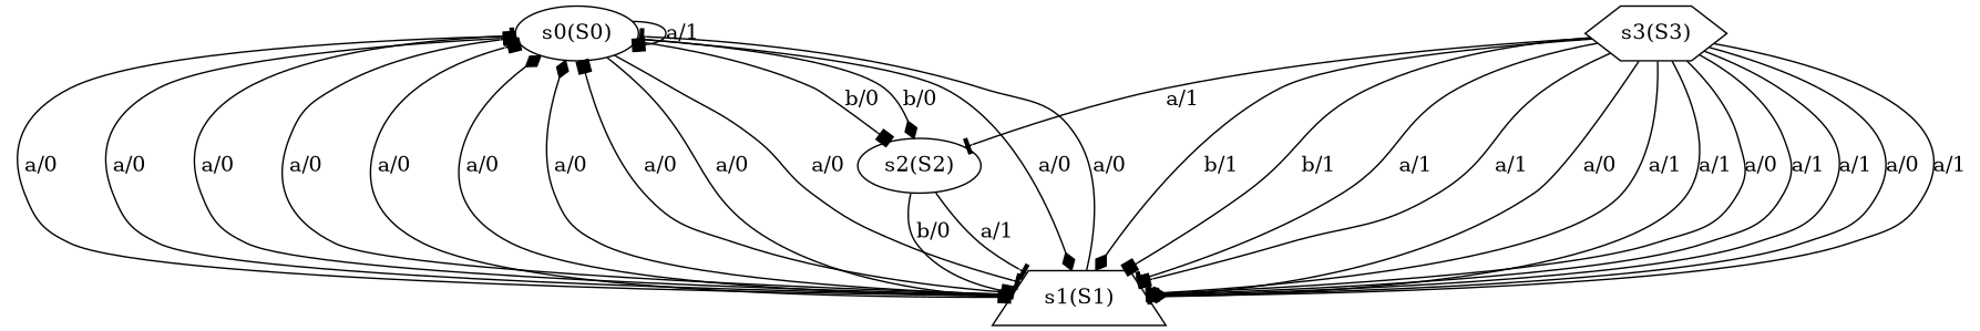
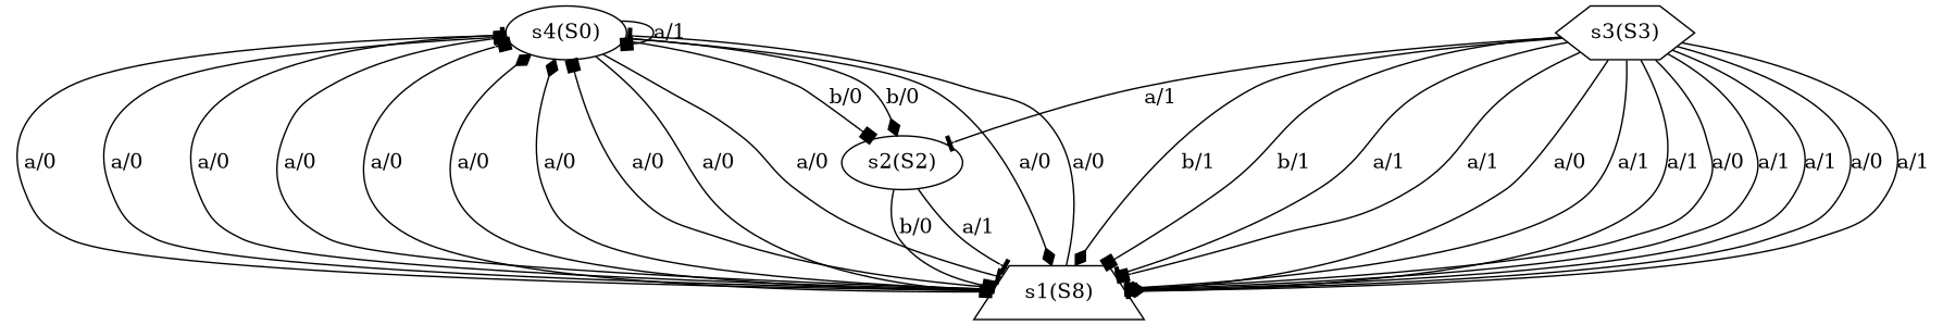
  digraph {
    node [shape=ellipse]
    edge [arrowhead=box]
-   n1 [label="s0(S0)"]
+   n1 [label="s4(S0)"]
    n2 [label="s2(S2)"]
-   n3 [label="s1(S1)" shape=trapezium]
+   n3 [label="s1(S8)" shape=trapezium]
    n4 [label="s3(S3)" shape=hexagon]
    n1 -> n1 [label="a/1"]
    n1 -> n2 [label="b/0"]
    n1 -> n2 [arrowhead=diamond label="b/0"]
    n1 -> n3 [arrowhead=diamond label="a/0"]
    n1 -> n3 [label="a/0"]
    n1 -> n3 [arrowhead=tee label="a/0"]
    n2 -> n3 [arrowhead=tee label="a/1"]
    n2 -> n3 [label="b/0"]
    n3 -> n1 [arrowhead=tee label="a/0"]
    n3 -> n1 [arrowhead=tee label="a/0"]
    n3 -> n1 [label="a/0"]
    n3 -> n1 [arrowhead=tee label="a/0"]
    n3 -> n1 [label="a/0"]
    n3 -> n1 [label="a/0"]
    n3 -> n1 [arrowhead=diamond label="a/0"]
    n3 -> n1 [arrowhead=diamond label="a/0"]
    n3 -> n1 [label="a/0"]
    n4 -> n2 [arrowhead=tee label="a/1"]
    n4 -> n3 [arrowhead=diamond label="b/1"]
    n4 -> n3 [label="b/1"]
    n4 -> n3 [arrowhead=tee label="a/1"]
    n4 -> n3 [label="a/1"]
    n4 -> n3 [arrowhead=tee label="a/0"]
    n4 -> n3 [arrowhead=diamond label="a/1"]
    n4 -> n3 [arrowhead=diamond label="a/1"]
    n4 -> n3 [arrowhead=tee label="a/0"]
    n4 -> n3 [label="a/1"]
    n4 -> n3 [label="a/1"]
    n4 -> n3 [arrowhead=tee label="a/0"]
    n4 -> n3 [arrowhead=tee label="a/1"]
  }
